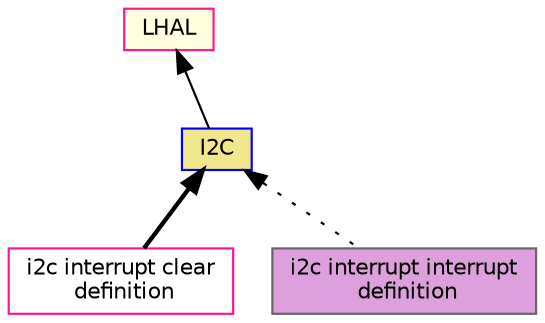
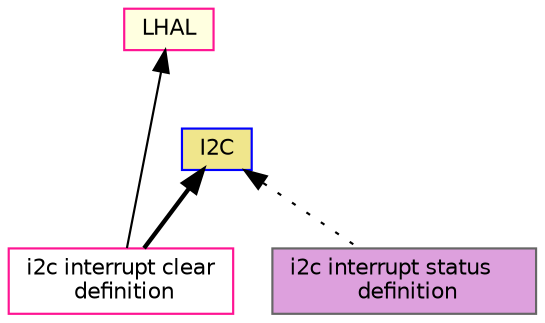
  digraph {
    rankdir=TB
    node [color=deeppink fontname=Helvetica fontsize=10 shape=box style=filled]
    edge [dir=back fontname=Helvetica fontsize=10 labelfontname=Helvetica labelfontsize=10 shape=plaintext]
    n1 [color=blue fillcolor=khaki fontcolor=black height=0.2 label=I2C width=0.4]
    n2 [fillcolor=white height=0.2 label="i2c interrupt clear\l definition" width=0.4]
-   n3 [color=gray40 fillcolor=plum height=0.2 label="i2c interrupt interrupt\l definition" width=0.4]
+   n3 [color=gray40 fillcolor=plum height=0.2 label="i2c interrupt status\l definition" width=0.4]
    n4 [fillcolor=lightyellow height=0.2 label=LHAL width=0.4]
    n1 -> n2 [style=bold]
    n1 -> n3 [style=dotted]
-   n4 -> n1 [style=solid]
+   n4 -> n2 [style=solid]
  }
